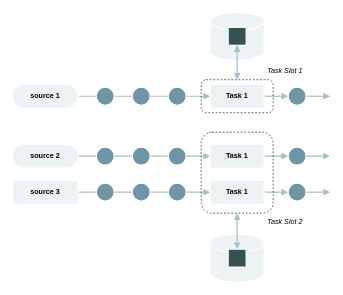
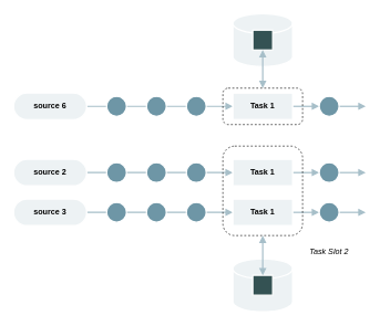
  <mxCell id="0" />
  <mxCell id="1" parent="0" />
  <mxCell id="2" style="edgeStyle=orthogonalEdgeStyle;rounded=1;orthogonalLoop=1;jettySize=auto;html=1;entryX=0;entryY=0.5;entryDx=0;entryDy=0;strokeColor=#A7BFC9;strokeWidth=2;endArrow=block;endFill=1;" edge="1" parent="1" source="3" target="6"><mxGeometry relative="1" as="geometry" /></mxCell>
- <mxCell id="3" value="source 1" style="rounded=1;whiteSpace=wrap;html=1;arcSize=50;fillColor=#EDF2F4;strokeColor=#FFFFFF;strokeWidth=2;fontStyle=1" vertex="1" parent="1"><mxGeometry x="20" y="140" width="110" height="40" as="geometry" /></mxCell>
+ <mxCell id="3" value="source 6" style="rounded=1;whiteSpace=wrap;html=1;arcSize=50;fillColor=#EDF2F4;strokeColor=#FFFFFF;strokeWidth=2;fontStyle=1" vertex="1" parent="1"><mxGeometry x="20" y="140" width="110" height="40" as="geometry" /></mxCell>
  <mxCell id="4" value="" style="ellipse;whiteSpace=wrap;html=1;aspect=fixed;fillColor=#6E96A6;strokeColor=#FFFFFF;strokeWidth=2;" vertex="1" parent="1"><mxGeometry x="160" y="145" width="30" height="30" as="geometry" /></mxCell>
  <mxCell id="5" style="edgeStyle=orthogonalEdgeStyle;rounded=1;orthogonalLoop=1;jettySize=auto;html=1;entryX=0;entryY=0.5;entryDx=0;entryDy=0;strokeColor=#A7BFC9;strokeWidth=2;endArrow=block;endFill=1;" edge="1" parent="1" source="6" target="10"><mxGeometry relative="1" as="geometry" /></mxCell>
  <mxCell id="6" value="Task 1" style="rounded=0;whiteSpace=wrap;html=1;fillColor=#EDF2F4;strokeColor=#FFFFFF;strokeWidth=2;fontStyle=1" vertex="1" parent="1"><mxGeometry x="350" y="140" width="90" height="40" as="geometry" /></mxCell>
  <mxCell id="7" value="" style="ellipse;whiteSpace=wrap;html=1;aspect=fixed;fillColor=#6E96A6;strokeColor=#FFFFFF;strokeWidth=2;" vertex="1" parent="1"><mxGeometry x="220" y="145" width="30" height="30" as="geometry" /></mxCell>
  <mxCell id="8" value="" style="ellipse;whiteSpace=wrap;html=1;aspect=fixed;fillColor=#6E96A6;strokeColor=#FFFFFF;strokeWidth=2;" vertex="1" parent="1"><mxGeometry x="280" y="145" width="30" height="30" as="geometry" /></mxCell>
  <mxCell id="9" style="edgeStyle=orthogonalEdgeStyle;rounded=1;orthogonalLoop=1;jettySize=auto;html=1;strokeColor=#A7BFC9;strokeWidth=2;endArrow=block;endFill=1;" edge="1" parent="1" source="10"><mxGeometry relative="1" as="geometry"><mxPoint x="550" y="160" as="targetPoint" /></mxGeometry></mxCell>
  <mxCell id="10" value="" style="ellipse;whiteSpace=wrap;html=1;aspect=fixed;fillColor=#6E96A6;strokeColor=#FFFFFF;strokeWidth=2;" vertex="1" parent="1"><mxGeometry x="480" y="145" width="30" height="30" as="geometry" /></mxCell>
  <mxCell id="11" style="edgeStyle=orthogonalEdgeStyle;rounded=1;orthogonalLoop=1;jettySize=auto;html=1;entryX=0;entryY=0.5;entryDx=0;entryDy=0;strokeColor=#A7BFC9;strokeWidth=2;endArrow=block;endFill=1;" edge="1" parent="1" source="12" target="15"><mxGeometry relative="1" as="geometry" /></mxCell>
  <mxCell id="12" value="source 2" style="rounded=1;whiteSpace=wrap;html=1;arcSize=50;fillColor=#EDF2F4;strokeColor=#FFFFFF;strokeWidth=2;fontStyle=1" vertex="1" parent="1"><mxGeometry x="20" y="240" width="110" height="40" as="geometry" /></mxCell>
  <mxCell id="13" value="" style="ellipse;whiteSpace=wrap;html=1;aspect=fixed;fillColor=#6E96A6;strokeColor=#FFFFFF;strokeWidth=2;" vertex="1" parent="1"><mxGeometry x="160" y="245" width="30" height="30" as="geometry" /></mxCell>
  <mxCell id="14" style="edgeStyle=orthogonalEdgeStyle;rounded=1;orthogonalLoop=1;jettySize=auto;html=1;entryX=0;entryY=0.5;entryDx=0;entryDy=0;strokeColor=#A7BFC9;strokeWidth=2;endArrow=block;endFill=1;" edge="1" parent="1" source="15" target="19"><mxGeometry relative="1" as="geometry" /></mxCell>
  <mxCell id="15" value="&lt;span&gt;Task 1&lt;/span&gt;" style="rounded=0;whiteSpace=wrap;html=1;fillColor=#EDF2F4;strokeColor=#FFFFFF;strokeWidth=2;fontStyle=1" vertex="1" parent="1"><mxGeometry x="350" y="240" width="90" height="40" as="geometry" /></mxCell>
  <mxCell id="16" value="" style="ellipse;whiteSpace=wrap;html=1;aspect=fixed;fillColor=#6E96A6;strokeColor=#FFFFFF;strokeWidth=2;" vertex="1" parent="1"><mxGeometry x="220" y="245" width="30" height="30" as="geometry" /></mxCell>
  <mxCell id="17" value="" style="ellipse;whiteSpace=wrap;html=1;aspect=fixed;fillColor=#6E96A6;strokeColor=#FFFFFF;strokeWidth=2;" vertex="1" parent="1"><mxGeometry x="280" y="245" width="30" height="30" as="geometry" /></mxCell>
  <mxCell id="18" style="edgeStyle=orthogonalEdgeStyle;rounded=1;orthogonalLoop=1;jettySize=auto;html=1;strokeColor=#A7BFC9;strokeWidth=2;endArrow=block;endFill=1;" edge="1" parent="1" source="19"><mxGeometry relative="1" as="geometry"><mxPoint x="550" y="260" as="targetPoint" /></mxGeometry></mxCell>
  <mxCell id="19" value="" style="ellipse;whiteSpace=wrap;html=1;aspect=fixed;fillColor=#6E96A6;strokeColor=#FFFFFF;strokeWidth=2;" vertex="1" parent="1"><mxGeometry x="480" y="245" width="30" height="30" as="geometry" /></mxCell>
  <mxCell id="20" value="" style="shape=cylinder3;whiteSpace=wrap;html=1;boundedLbl=1;backgroundOutline=1;size=15;fillColor=#EDF2F4;strokeColor=#FFFFFF;strokeWidth=2;" vertex="1" parent="1"><mxGeometry x="350" y="20" width="90" height="80" as="geometry" /></mxCell>
  <mxCell id="21" value="" style="whiteSpace=wrap;html=1;aspect=fixed;fillColor=#345253;strokeColor=#FFFFFF;strokeWidth=2;" vertex="1" parent="1"><mxGeometry x="380" y="45" width="30" height="30" as="geometry" /></mxCell>
  <mxCell id="22" value="" style="shape=cylinder3;whiteSpace=wrap;html=1;boundedLbl=1;backgroundOutline=1;size=15;fillColor=#EDF2F4;strokeColor=#FFFFFF;strokeWidth=2;" vertex="1" parent="1"><mxGeometry x="350" y="390" width="90" height="80" as="geometry" /></mxCell>
  <mxCell id="23" value="" style="whiteSpace=wrap;html=1;aspect=fixed;fillColor=#345253;strokeColor=#FFFFFF;strokeWidth=2;" vertex="1" parent="1"><mxGeometry x="380" y="415" width="30" height="30" as="geometry" /></mxCell>
  <mxCell id="24" style="edgeStyle=orthogonalEdgeStyle;rounded=1;orthogonalLoop=1;jettySize=auto;html=1;entryX=0;entryY=0.5;entryDx=0;entryDy=0;strokeColor=#A7BFC9;strokeWidth=2;endArrow=block;endFill=1;" edge="1" parent="1" source="25" target="28"><mxGeometry relative="1" as="geometry" /></mxCell>
- <mxCell id="25" value="source 3" style="whiteSpace=wrap;html=1;arcSize=50;fillColor=#EDF2F4;strokeColor=#FFFFFF;strokeWidth=2;fontStyle=1;rounded=0;" vertex="1" parent="1"><mxGeometry x="20" y="300" width="110" height="40" as="geometry" /></mxCell>
+ <mxCell id="25" value="source 3" style="rounded=1;whiteSpace=wrap;html=1;arcSize=50;fillColor=#EDF2F4;strokeColor=#FFFFFF;strokeWidth=2;fontStyle=1" vertex="1" parent="1"><mxGeometry x="20" y="300" width="110" height="40" as="geometry" /></mxCell>
  <mxCell id="26" value="" style="ellipse;whiteSpace=wrap;html=1;aspect=fixed;fillColor=#6E96A6;strokeColor=#FFFFFF;strokeWidth=2;" vertex="1" parent="1"><mxGeometry x="160" y="305" width="30" height="30" as="geometry" /></mxCell>
  <mxCell id="27" style="edgeStyle=orthogonalEdgeStyle;rounded=1;orthogonalLoop=1;jettySize=auto;html=1;entryX=0;entryY=0.5;entryDx=0;entryDy=0;strokeColor=#A7BFC9;strokeWidth=2;endArrow=block;endFill=1;" edge="1" parent="1" source="28" target="32"><mxGeometry relative="1" as="geometry" /></mxCell>
  <mxCell id="28" value="&lt;span&gt;Task 1&lt;/span&gt;" style="rounded=0;whiteSpace=wrap;html=1;fillColor=#EDF2F4;strokeColor=#FFFFFF;strokeWidth=2;fontStyle=1" vertex="1" parent="1"><mxGeometry x="350" y="300" width="90" height="40" as="geometry" /></mxCell>
  <mxCell id="29" value="" style="ellipse;whiteSpace=wrap;html=1;aspect=fixed;fillColor=#6E96A6;strokeColor=#FFFFFF;strokeWidth=2;" vertex="1" parent="1"><mxGeometry x="220" y="305" width="30" height="30" as="geometry" /></mxCell>
  <mxCell id="30" value="" style="ellipse;whiteSpace=wrap;html=1;aspect=fixed;fillColor=#6E96A6;strokeColor=#FFFFFF;strokeWidth=2;" vertex="1" parent="1"><mxGeometry x="280" y="305" width="30" height="30" as="geometry" /></mxCell>
  <mxCell id="31" style="edgeStyle=orthogonalEdgeStyle;rounded=1;orthogonalLoop=1;jettySize=auto;html=1;strokeColor=#A7BFC9;strokeWidth=2;endArrow=block;endFill=1;" edge="1" parent="1" source="32"><mxGeometry relative="1" as="geometry"><mxPoint x="550" y="320" as="targetPoint" /></mxGeometry></mxCell>
  <mxCell id="32" value="" style="ellipse;whiteSpace=wrap;html=1;aspect=fixed;fillColor=#6E96A6;strokeColor=#FFFFFF;strokeWidth=2;" vertex="1" parent="1"><mxGeometry x="480" y="305" width="30" height="30" as="geometry" /></mxCell>
  <mxCell id="33" style="edgeStyle=orthogonalEdgeStyle;rounded=1;orthogonalLoop=1;jettySize=auto;html=1;entryX=0.5;entryY=0;entryDx=0;entryDy=0;startArrow=block;startFill=1;endArrow=block;endFill=1;strokeColor=#A7BFC9;strokeWidth=2;" edge="1" parent="1" source="34" target="23"><mxGeometry relative="1" as="geometry" /></mxCell>
  <mxCell id="34" value="" style="rounded=1;whiteSpace=wrap;html=1;strokeWidth=1;fillColor=none;dashed=1;" vertex="1" parent="1"><mxGeometry x="335" y="220" width="120" height="135" as="geometry" /></mxCell>
  <mxCell id="35" style="edgeStyle=orthogonalEdgeStyle;rounded=1;orthogonalLoop=1;jettySize=auto;html=1;startArrow=block;startFill=1;endArrow=block;endFill=1;strokeColor=#A7BFC9;strokeWidth=2;" edge="1" parent="1" source="36" target="21"><mxGeometry relative="1" as="geometry" /></mxCell>
  <mxCell id="36" value="" style="rounded=1;whiteSpace=wrap;html=1;strokeWidth=1;fillColor=none;dashed=1;" vertex="1" parent="1"><mxGeometry x="335" y="132.5" width="120" height="55" as="geometry" /></mxCell>
- <mxCell id="37" value="Task Slot 1" style="text;html=1;strokeColor=none;fillColor=none;align=center;verticalAlign=middle;whiteSpace=wrap;rounded=0;dashed=1;fontStyle=2" vertex="1" parent="1"><mxGeometry x="440" y="108" width="70" height="20" as="geometry" /></mxCell>
- <mxCell id="38" value="Task Slot 2" style="text;html=1;strokeColor=none;fillColor=none;align=center;verticalAlign=middle;whiteSpace=wrap;rounded=0;dashed=1;fontStyle=2" vertex="1" parent="1"><mxGeometry x="440" y="360" width="70" height="20" as="geometry" /></mxCell>
+ <mxCell id="38" value="Task Slot 2" style="text;html=1;strokeColor=none;fillColor=none;align=center;verticalAlign=middle;whiteSpace=wrap;rounded=0;dashed=1;fontStyle=2" vertex="1" parent="1"><mxGeometry x="460" y="370" width="70" height="20" as="geometry" /></mxCell>
